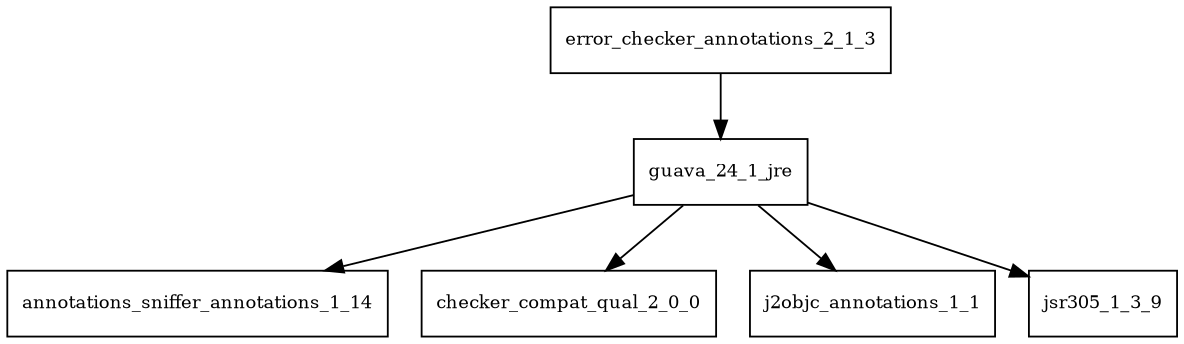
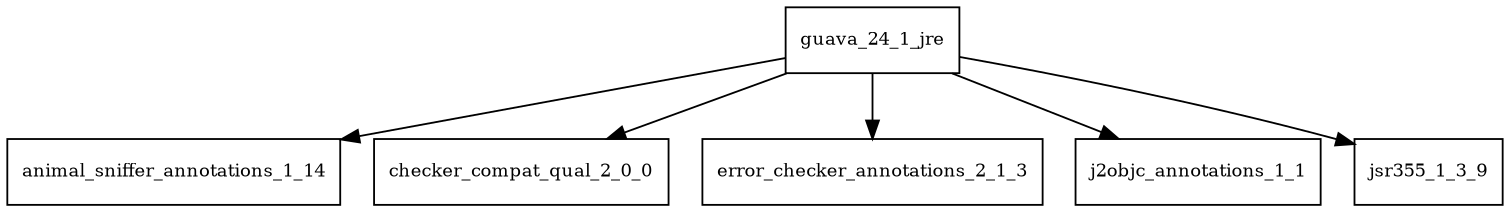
  digraph {
    node [fontsize=10.0 shape=box]
    guava_24_1_jre
-   animal_sniffer_annotations_1_14 [label=annotations_sniffer_annotations_1_14]
+   animal_sniffer_annotations_1_14
    checker_compat_qual_2_0_0
    n4 [label=error_checker_annotations_2_1_3]
    j2objc_annotations_1_1
-   jsr305_1_3_9
+   jsr305_1_3_9 [label=jsr355_1_3_9]
    guava_24_1_jre -> animal_sniffer_annotations_1_14
    guava_24_1_jre -> checker_compat_qual_2_0_0
-   n4 -> guava_24_1_jre
+   guava_24_1_jre -> n4
    guava_24_1_jre -> j2objc_annotations_1_1
    guava_24_1_jre -> jsr305_1_3_9
  }
